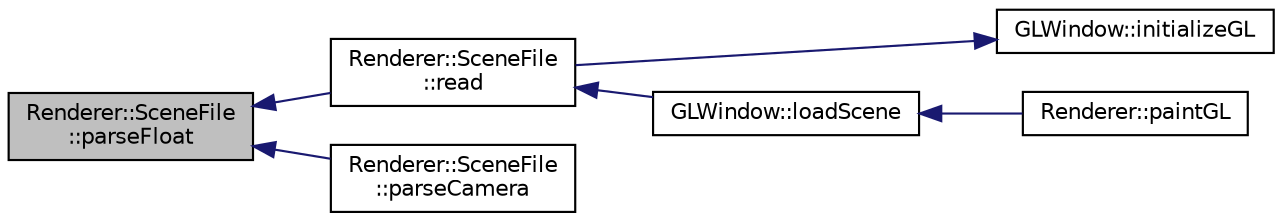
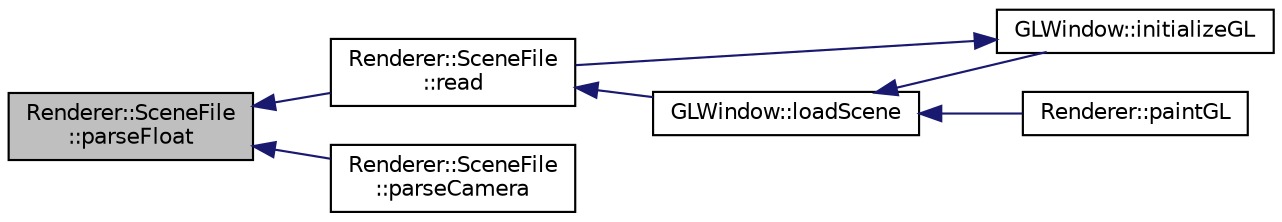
  digraph {
    rankdir=LR
    node [color=black fillcolor=white fontname=Helvetica fontsize=10 shape=record style=filled]
    edge [color=midnightblue dir=back fontname=Helvetica fontsize=10 labelfontname=Helvetica labelfontsize=10 style=solid]
    n1 [fillcolor=grey75 fontcolor=black height=0.2 label="Renderer::SceneFile\l::parseFloat" width=0.4]
    n2 [height=0.2 label="Renderer::SceneFile\l::read" width=0.4]
    n3 [height=0.2 label="Renderer::SceneFile\l::parseCamera" width=0.4]
    n4 [height=0.2 label="GLWindow::loadScene" width=0.4]
    n5 [height=0.2 label="GLWindow::initializeGL" width=0.4]
    n6 [height=0.2 label="Renderer::paintGL" width=0.4]
    n1 -> n2
    n1 -> n3
    n2 -> n4
+   n4 -> n5
    n4 -> n6
    n5 -> n2
  }
